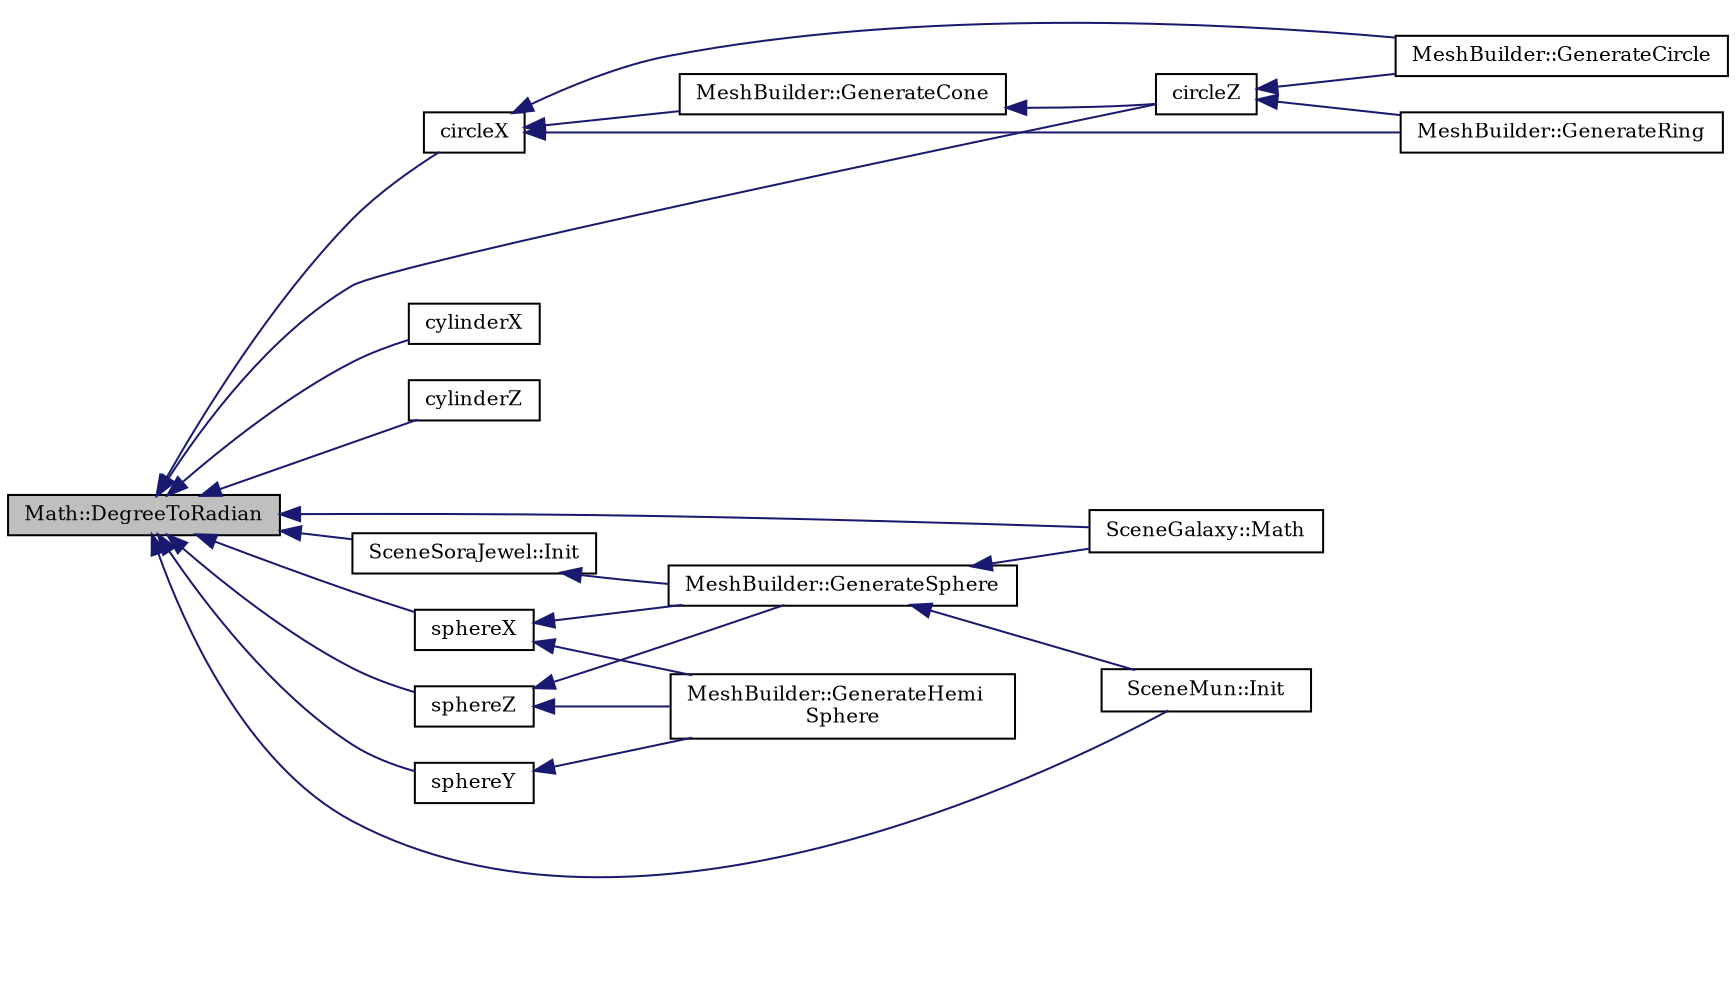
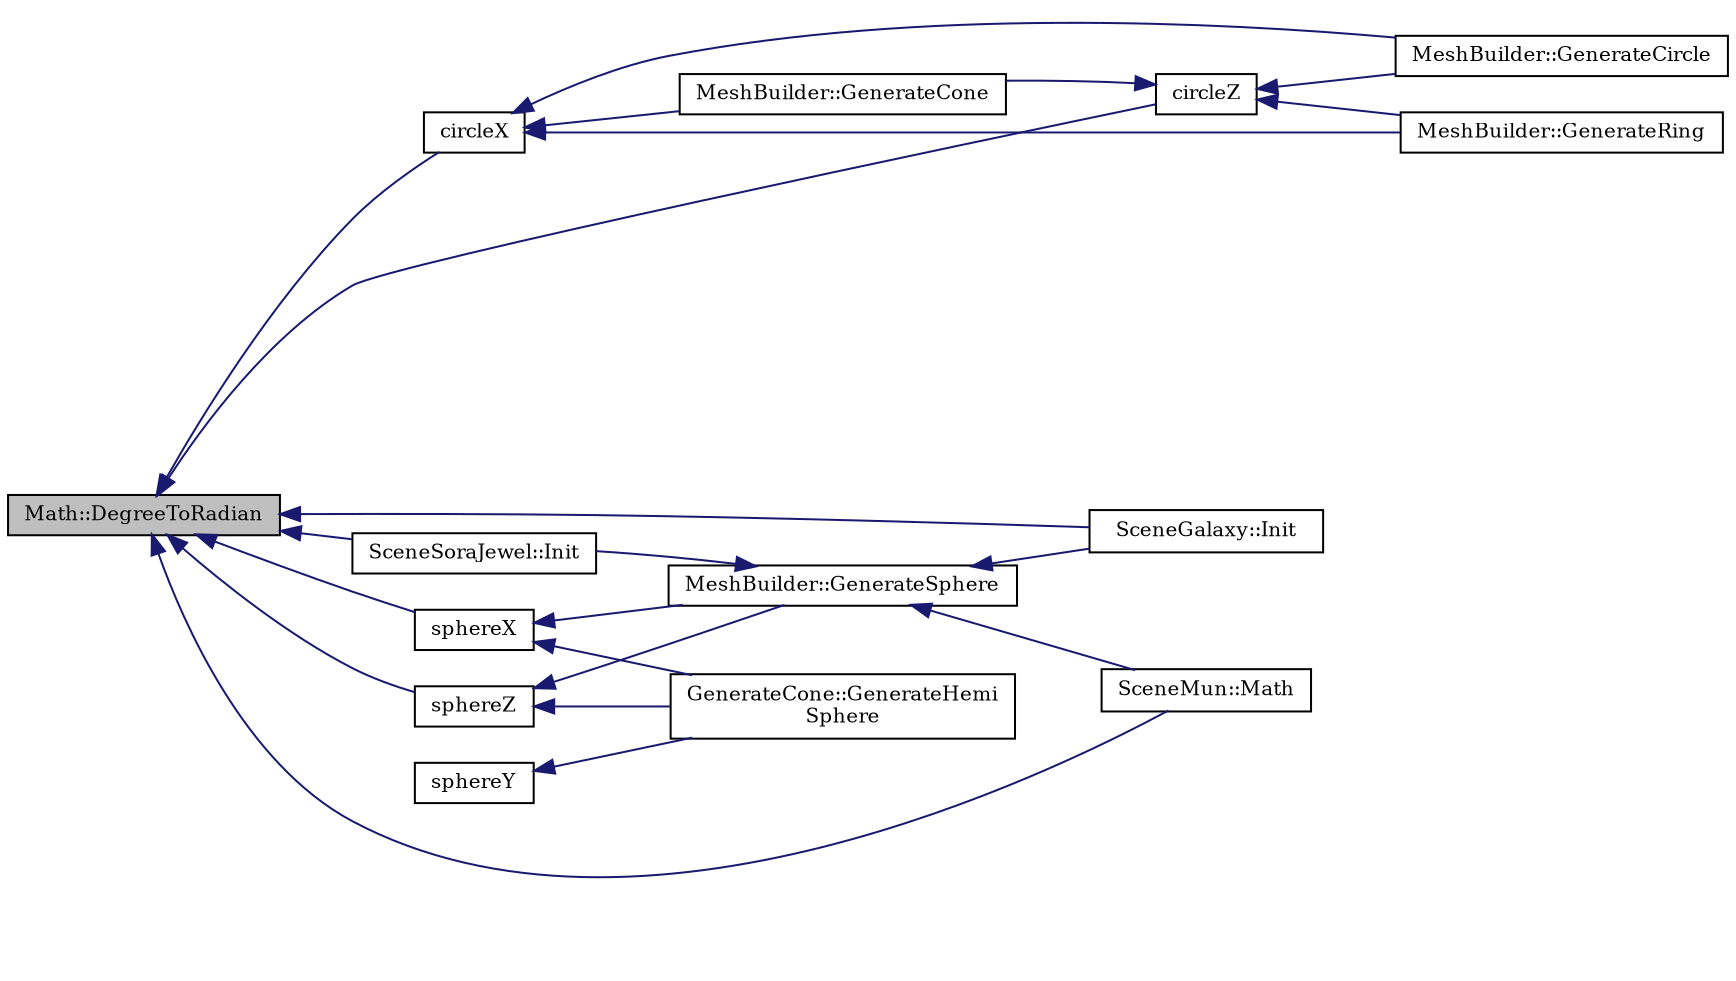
  digraph {
    fontname="DejaVu Serif"
    rankdir=LR
    node [color=black fontname="DejaVu Serif" fontsize=10 shape=record]
    edge [color=midnightblue dir=back fontname="DejaVu Serif" fontsize=10 labelfontname=Helvetica labelfontsize=10 style=solid]
    n1 [fillcolor=grey75 fontcolor=black height=0.2 label="Math::DegreeToRadian" style=filled width=0.4]
    n2 [height=0.2 label=circleX width=0.4]
    n3 [height=0.2 label=circleZ width=0.4]
-   n4 [height=0.2 label=cylinderX width=0.4]
-   n5 [height=0.2 label=cylinderZ width=0.4]
-   n6 [height=0.2 label="SceneGalaxy::Math" width=0.4]
-   n7 [height=0.2 label="SceneMun::Init" width=0.4]
+   n6 [height=0.2 label="SceneGalaxy::Init" width=0.4]
+   n7 [height=0.2 label="SceneMun::Math" width=0.4]
    n8 [height=0.2 label="SceneSoraJewel::Init" width=0.4]
    n9 [height=0.2 label=sphereX width=0.4]
    n10 [height=0.2 label=sphereY width=0.4]
    n11 [height=0.2 label=sphereZ width=0.4]
    n12 [height=0.2 label="MeshBuilder::GenerateCircle" width=0.4]
    n13 [height=0.2 label="MeshBuilder::GenerateCone" width=0.4]
    n14 [height=0.2 label="MeshBuilder::GenerateRing" width=0.4]
-   n15 [height=0.2 label="MeshBuilder::GenerateHemi\lSphere" width=0.4]
+   n15 [height=0.2 label="GenerateCone::GenerateHemi\lSphere" width=0.4]
    n16 [height=0.2 label="MeshBuilder::GenerateSphere" width=0.4]
    n1 -> n2
    n1 -> n3
-   n1 -> n4
-   n1 -> n5
    n1 -> n6
    n1 -> n7
    n1 -> n8
    n1 -> n9
-   n1 -> n10
    n1 -> n11
    n2 -> n12
    n2 -> n13
    n2 -> n14
    n3 -> n12
-   n13 -> n3
+   n3 -> n13
    n3 -> n14
    n9 -> n15
    n9 -> n16
    n10 -> n15
    n11 -> n15
    n11 -> n16
    n16 -> n6
    n16 -> n7
-   n8 -> n16
+   n16 -> n8
  }
